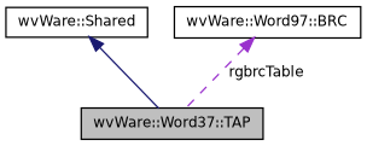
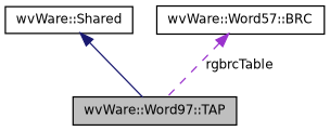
  digraph {
    node [color=black fillcolor=white fontname=Helvetica fontsize=10 shape=record style=filled]
    edge [dir=back fontname=Helvetica fontsize=10 labelfontname=Helvetica labelfontsize=10]
-   n1 [fillcolor=grey75 fontcolor=black height=0.2 label="wvWare::Word37::TAP" width=0.4]
+   n1 [fillcolor=grey75 fontcolor=black height=0.2 label="wvWare::Word97::TAP" width=0.4]
    n2 [height=0.2 label="wvWare::Shared" width=0.4]
-   n3 [height=0.2 label="wvWare::Word97::BRC" width=0.4]
+   n3 [height=0.2 label="wvWare::Word57::BRC" width=0.4]
    n2 -> n1 [color=midnightblue style=solid]
    n3 -> n1 [color=darkorchid3 label=" rgbrcTable" style=dashed]
  }
